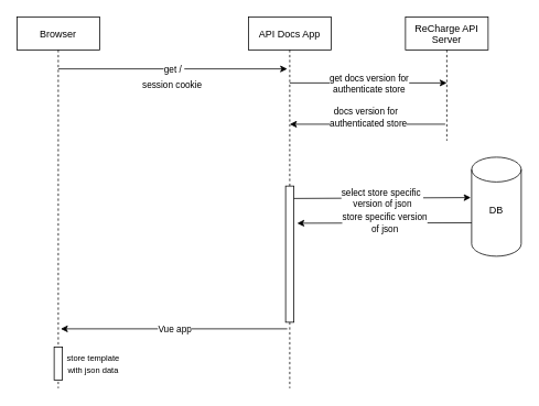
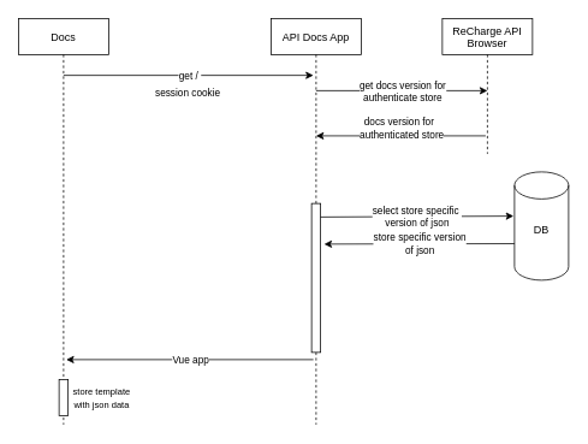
  <mxCell id="0" />
  <mxCell id="1" parent="0" />
- <mxCell id="2" value="Browser" style="shape=umlLifeline;perimeter=lifelinePerimeter;container=1;collapsible=0;recursiveResize=0;rounded=0;shadow=0;strokeWidth=1;" vertex="1" parent="1"><mxGeometry x="20" y="20" width="100" height="450" as="geometry" /></mxCell>
+ <mxCell id="2" value="Docs" style="shape=umlLifeline;perimeter=lifelinePerimeter;container=1;collapsible=0;recursiveResize=0;rounded=0;shadow=0;strokeWidth=1;" vertex="1" parent="1"><mxGeometry x="20" y="20" width="100" height="450" as="geometry" /></mxCell>
  <mxCell id="3" value="API Docs App" style="shape=umlLifeline;perimeter=lifelinePerimeter;container=1;collapsible=0;recursiveResize=0;rounded=0;shadow=0;strokeWidth=1;" vertex="1" parent="1"><mxGeometry x="300" y="20" width="100" height="450" as="geometry" /></mxCell>
  <mxCell id="4" value="" style="shape=cylinder3;whiteSpace=wrap;html=1;boundedLbl=1;backgroundOutline=1;size=15;" vertex="1" parent="1"><mxGeometry x="570" y="190" width="60" height="120" as="geometry" /></mxCell>
  <mxCell id="5" value="DB" style="text;html=1;strokeColor=none;fillColor=none;align=center;verticalAlign=middle;whiteSpace=wrap;rounded=0;" vertex="1" parent="1"><mxGeometry x="580" y="245" width="40" height="20" as="geometry" /></mxCell>
  <mxCell id="6" value="" style="rounded=0;whiteSpace=wrap;html=1;" vertex="1" parent="1"><mxGeometry x="345" y="225" width="10" height="165" as="geometry" /></mxCell>
  <mxCell id="7" value="" style="endArrow=classic;html=1;entryX=-0.017;entryY=0.408;entryDx=0;entryDy=0;entryPerimeter=0;" edge="1" parent="1" target="4"><mxGeometry relative="1" as="geometry"><mxPoint x="355" y="240" as="sourcePoint" /><mxPoint x="455" y="240" as="targetPoint" /></mxGeometry></mxCell>
  <mxCell id="8" value="select store specific&amp;nbsp;&lt;br&gt;version of json" style="edgeLabel;resizable=0;html=1;align=center;verticalAlign=middle;" connectable="0" vertex="1" parent="7"><mxGeometry relative="1" as="geometry" /></mxCell>
  <mxCell id="9" value="" style="endArrow=classic;html=1;" edge="1" parent="1"><mxGeometry relative="1" as="geometry"><mxPoint x="570" y="269.5" as="sourcePoint" /><mxPoint x="359" y="270" as="targetPoint" /></mxGeometry></mxCell>
  <mxCell id="10" value="store specific version&lt;br&gt;of json" style="edgeLabel;resizable=0;html=1;align=center;verticalAlign=middle;" connectable="0" vertex="1" parent="9"><mxGeometry relative="1" as="geometry" /></mxCell>
  <mxCell id="11" value="" style="endArrow=classic;html=1;exitX=0.47;exitY=0.84;exitDx=0;exitDy=0;exitPerimeter=0;entryX=0.53;entryY=0.84;entryDx=0;entryDy=0;entryPerimeter=0;" edge="1" parent="1" source="3" target="2"><mxGeometry relative="1" as="geometry"><mxPoint x="345" y="410" as="sourcePoint" /><mxPoint x="74.5" y="410" as="targetPoint" /></mxGeometry></mxCell>
  <mxCell id="12" value="Vue app" style="edgeLabel;resizable=0;html=1;align=center;verticalAlign=middle;" connectable="0" vertex="1" parent="11"><mxGeometry relative="1" as="geometry" /></mxCell>
  <mxCell id="13" value="" style="rounded=0;whiteSpace=wrap;html=1;" vertex="1" parent="1"><mxGeometry x="65" y="420" width="10" height="40" as="geometry" /></mxCell>
  <mxCell id="14" value="&lt;font style=&quot;font-size: 10px&quot;&gt;store template with json data&lt;/font&gt;" style="text;html=1;strokeColor=none;fillColor=none;align=center;verticalAlign=middle;whiteSpace=wrap;rounded=0;" vertex="1" parent="1"><mxGeometry x="75" y="430" width="75" height="20" as="geometry" /></mxCell>
- <mxCell id="15" value="ReCharge API &#10;Server" style="shape=umlLifeline;perimeter=lifelinePerimeter;container=1;collapsible=0;recursiveResize=0;rounded=0;shadow=0;strokeWidth=1;" vertex="1" parent="1"><mxGeometry x="490" y="20" width="100" height="150" as="geometry" /></mxCell>
+ <mxCell id="15" value="ReCharge API &#10;Browser" style="shape=umlLifeline;perimeter=lifelinePerimeter;container=1;collapsible=0;recursiveResize=0;rounded=0;shadow=0;strokeWidth=1;" vertex="1" parent="1"><mxGeometry x="490" y="20" width="100" height="150" as="geometry" /></mxCell>
  <mxCell id="16" value="" style="endArrow=classic;html=1;" edge="1" parent="1"><mxGeometry relative="1" as="geometry"><mxPoint x="70" y="83" as="sourcePoint" /><mxPoint x="347" y="83" as="targetPoint" /></mxGeometry></mxCell>
  <mxCell id="17" value="get /&amp;nbsp;" style="edgeLabel;resizable=0;html=1;align=center;verticalAlign=middle;" connectable="0" vertex="1" parent="16"><mxGeometry relative="1" as="geometry" /></mxCell>
  <mxCell id="18" value="session cookie" style="edgeLabel;resizable=0;html=1;align=left;verticalAlign=bottom;" connectable="0" vertex="1" parent="16"><mxGeometry x="-1" relative="1" as="geometry"><mxPoint x="100" y="27" as="offset" /></mxGeometry></mxCell>
  <mxCell id="19" value="" style="endArrow=classic;html=1;" edge="1" parent="1"><mxGeometry relative="1" as="geometry"><mxPoint x="350" y="100" as="sourcePoint" /><mxPoint x="540" y="100" as="targetPoint" /></mxGeometry></mxCell>
  <mxCell id="20" value="get docs version for&lt;br&gt;authenticate store" style="edgeLabel;resizable=0;html=1;align=center;verticalAlign=middle;" connectable="0" vertex="1" parent="19"><mxGeometry relative="1" as="geometry" /></mxCell>
  <mxCell id="21" value="" style="endArrow=classic;html=1;exitX=0.48;exitY=0.867;exitDx=0;exitDy=0;exitPerimeter=0;entryX=0.5;entryY=0.289;entryDx=0;entryDy=0;entryPerimeter=0;" edge="1" parent="1" source="15" target="3"><mxGeometry relative="1" as="geometry"><mxPoint x="530" y="120" as="sourcePoint" /><mxPoint x="430" y="120" as="targetPoint" /><Array as="points" /></mxGeometry></mxCell>
  <mxCell id="22" value="docs version for&amp;nbsp;&amp;nbsp;&lt;br&gt;authenticated store" style="edgeLabel;resizable=0;html=1;align=center;verticalAlign=middle;" connectable="0" vertex="1" parent="21"><mxGeometry relative="1" as="geometry"><mxPoint y="-9" as="offset" /></mxGeometry></mxCell>
